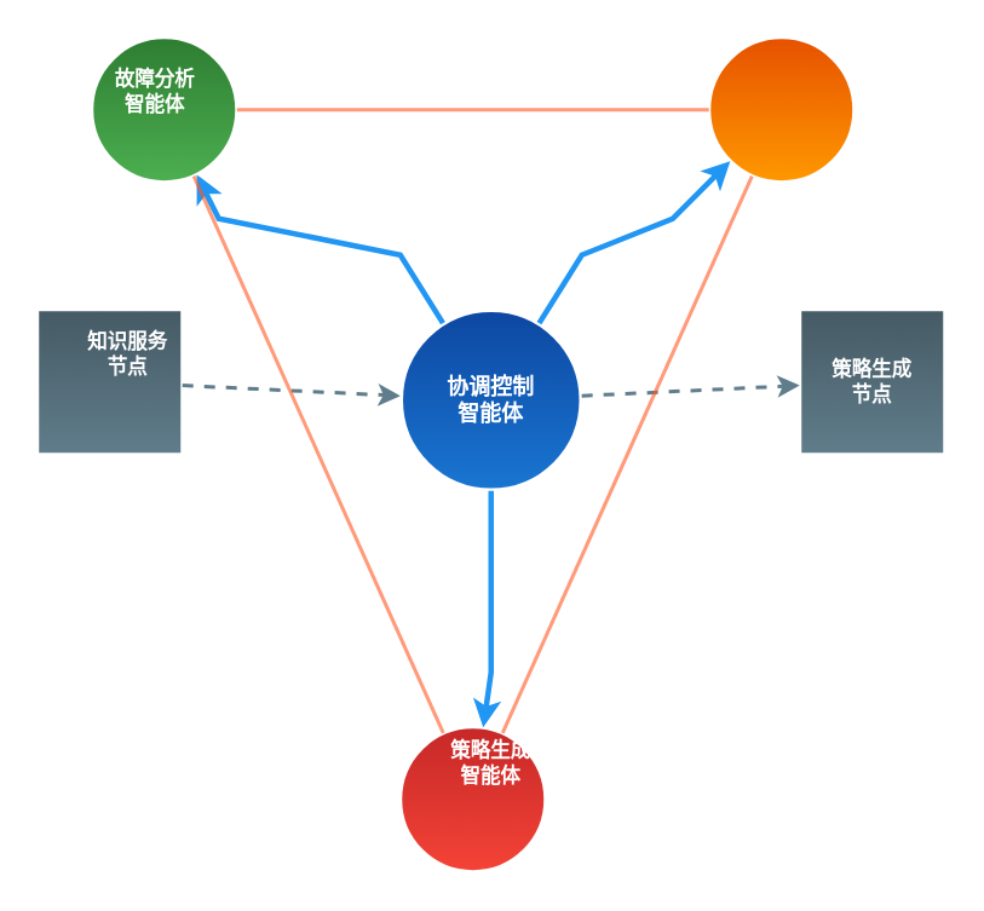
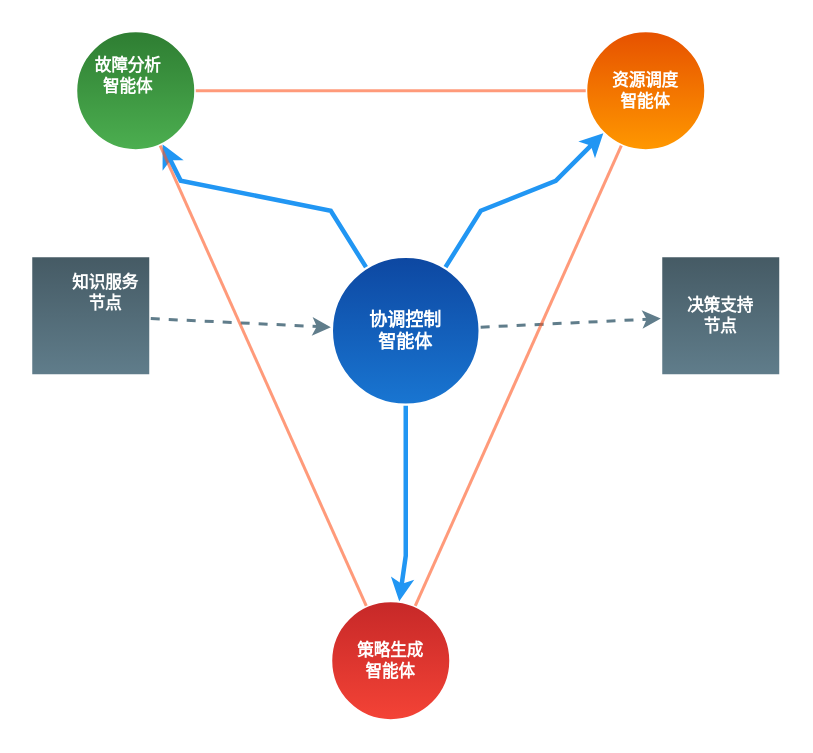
  <mxCell id="0" />
  <mxCell id="1" parent="0" />
  <mxCell id="2" value="" style="ellipse;whiteSpace=wrap;html=1;aspect=fixed;fillColor=#0D47A1;strokeColor=#FFFFFF;strokeWidth=3;gradientColor=#1976D2;" parent="1" vertex="1"><mxGeometry x="220" y="170" width="100" height="100" as="geometry" /></mxCell>
  <mxCell id="3" value="协调控制&#10;智能体" style="text;html=1;strokeColor=none;fillColor=none;align=center;verticalAlign=middle;whiteSpace=wrap;rounded=0;fontSize=12;fontStyle=1;fontColor=#FFFFFF;" parent="1" vertex="1"><mxGeometry x="235" y="205" width="70" height="30" as="geometry" /></mxCell>
  <mxCell id="4" value="" style="ellipse;whiteSpace=wrap;html=1;aspect=fixed;fillColor=#2E7D32;strokeColor=#FFFFFF;strokeWidth=2;gradientColor=#4CAF50;" parent="1" vertex="1"><mxGeometry x="50" y="20" width="80" height="80" as="geometry" /></mxCell>
  <mxCell id="5" value="故障分析&#10;智能体" style="text;html=1;strokeColor=none;fillColor=none;align=center;verticalAlign=middle;whiteSpace=wrap;rounded=0;fontSize=11;fontStyle=1;fontColor=#FFFFFF;" parent="1" vertex="1"><mxGeometry x="60" y="35" width="50" height="30" as="geometry" /></mxCell>
  <mxCell id="6" value="" style="ellipse;whiteSpace=wrap;html=1;aspect=fixed;fillColor=#E65100;strokeColor=#FFFFFF;strokeWidth=2;gradientColor=#FF9800;" parent="1" vertex="1"><mxGeometry x="390" y="20" width="80" height="80" as="geometry" /></mxCell>
+ <mxCell id="7" value="资源调度&#10;智能体" style="text;html=1;strokeColor=none;fillColor=none;align=center;verticalAlign=middle;whiteSpace=wrap;rounded=0;fontSize=11;fontStyle=1;fontColor=#FFFFFF;" parent="1" vertex="1"><mxGeometry x="405" y="45" width="50" height="30" as="geometry" /></mxCell>
  <mxCell id="8" value="" style="ellipse;whiteSpace=wrap;html=1;aspect=fixed;fillColor=#C62828;strokeColor=#FFFFFF;strokeWidth=2;gradientColor=#F44336;" parent="1" vertex="1"><mxGeometry x="220" y="400" width="80" height="80" as="geometry" /></mxCell>
- <mxCell id="9" value="策略生成&#10;智能体" style="text;html=1;strokeColor=none;fillColor=none;align=center;verticalAlign=middle;whiteSpace=wrap;rounded=0;fontSize=11;fontStyle=1;fontColor=#FFFFFF;" parent="1" vertex="1"><mxGeometry x="245" y="405" width="50" height="30" as="geometry" /></mxCell>
+ <mxCell id="9" value="策略生成&#10;智能体" style="text;html=1;strokeColor=none;fillColor=none;align=center;verticalAlign=middle;whiteSpace=wrap;rounded=0;fontSize=11;fontStyle=1;fontColor=#FFFFFF;" parent="1" vertex="1"><mxGeometry x="235" y="425" width="50" height="30" as="geometry" /></mxCell>
  <mxCell id="10" value="" style="hexagon;whiteSpace=wrap;html=1;aspect=fixed;fillColor=#455A64;strokeColor=#FFFFFF;strokeWidth=2;gradientColor=#607D8B;" parent="1" vertex="1"><mxGeometry x="20" y="170" width="80" height="80" as="geometry" /></mxCell>
  <mxCell id="11" value="知识服务&#10;节点" style="text;html=1;strokeColor=none;fillColor=none;align=center;verticalAlign=middle;whiteSpace=wrap;rounded=0;fontSize=11;fontStyle=1;fontColor=#FFFFFF;" parent="1" vertex="1"><mxGeometry x="45" y="180" width="50" height="30" as="geometry" /></mxCell>
  <mxCell id="12" value="" style="hexagon;whiteSpace=wrap;html=1;aspect=fixed;fillColor=#455A64;strokeColor=#FFFFFF;strokeWidth=2;gradientColor=#607D8B;" parent="1" vertex="1"><mxGeometry x="440" y="170" width="80" height="80" as="geometry" /></mxCell>
- <mxCell id="13" value="策略生成&#10;节点" style="text;html=1;strokeColor=none;fillColor=none;align=center;verticalAlign=middle;whiteSpace=wrap;rounded=0;fontSize=11;fontStyle=1;fontColor=#FFFFFF;" parent="1" vertex="1"><mxGeometry x="455" y="195" width="50" height="30" as="geometry" /></mxCell>
+ <mxCell id="13" value="决策支持&#10;节点" style="text;html=1;strokeColor=none;fillColor=none;align=center;verticalAlign=middle;whiteSpace=wrap;rounded=0;fontSize=11;fontStyle=1;fontColor=#FFFFFF;" parent="1" vertex="1"><mxGeometry x="455" y="195" width="50" height="30" as="geometry" /></mxCell>
  <mxCell id="14" style="edgeStyle=none;rounded=0;orthogonalLoop=1;jettySize=auto;html=1;strokeColor=#2196F3;strokeWidth=3;endArrow=none;startArrow=classic;startFill=1;endFill=0;" parent="1" source="4" target="2" edge="1"><mxGeometry relative="1" as="geometry"><Array as="points"><mxPoint x="120" y="120" /><mxPoint x="220" y="140" /></Array></mxGeometry></mxCell>
  <mxCell id="15" style="edgeStyle=none;rounded=0;orthogonalLoop=1;jettySize=auto;html=1;strokeColor=#2196F3;strokeWidth=3;endArrow=none;startArrow=classic;startFill=1;endFill=0;" parent="1" source="6" target="2" edge="1"><mxGeometry relative="1" as="geometry"><Array as="points"><mxPoint x="370" y="120" /><mxPoint x="320" y="140" /></Array></mxGeometry></mxCell>
  <mxCell id="16" style="edgeStyle=none;rounded=0;orthogonalLoop=1;jettySize=auto;html=1;strokeColor=#2196F3;strokeWidth=3;endArrow=none;startArrow=classic;startFill=1;endFill=0;" parent="1" source="8" target="2" edge="1"><mxGeometry relative="1" as="geometry"><Array as="points"><mxPoint x="270" y="370" /><mxPoint x="270" y="300" /></Array></mxGeometry></mxCell>
  <mxCell id="17" style="edgeStyle=none;rounded=0;orthogonalLoop=1;jettySize=auto;html=1;strokeColor=#607D8B;strokeWidth=2;endArrow=classic;startArrow=none;dashed=1;" parent="1" source="10" target="2" edge="1"><mxGeometry relative="1" as="geometry" /></mxCell>
  <mxCell id="18" style="edgeStyle=none;rounded=0;orthogonalLoop=1;jettySize=auto;html=1;strokeColor=#607D8B;strokeWidth=2;endArrow=classic;startArrow=none;dashed=1;" parent="1" source="2" target="12" edge="1"><mxGeometry relative="1" as="geometry" /></mxCell>
  <mxCell id="19" style="edgeStyle=none;rounded=1;orthogonalLoop=1;jettySize=auto;html=1;strokeColor=#FF5722;strokeWidth=2;endArrow=none;startArrow=none;curved=1;opacity=60;" parent="1" source="4" target="6" edge="1"><mxGeometry relative="1" as="geometry" /></mxCell>
  <mxCell id="20" style="edgeStyle=none;rounded=1;orthogonalLoop=1;jettySize=auto;html=1;strokeColor=#FF5722;strokeWidth=2;endArrow=none;startArrow=none;curved=1;opacity=60;" parent="1" source="4" target="8" edge="1"><mxGeometry relative="1" as="geometry" /></mxCell>
  <mxCell id="21" style="edgeStyle=none;rounded=1;orthogonalLoop=1;jettySize=auto;html=1;strokeColor=#FF5722;strokeWidth=2;endArrow=none;startArrow=none;curved=1;opacity=60;" parent="1" source="6" target="8" edge="1"><mxGeometry relative="1" as="geometry" /></mxCell>
